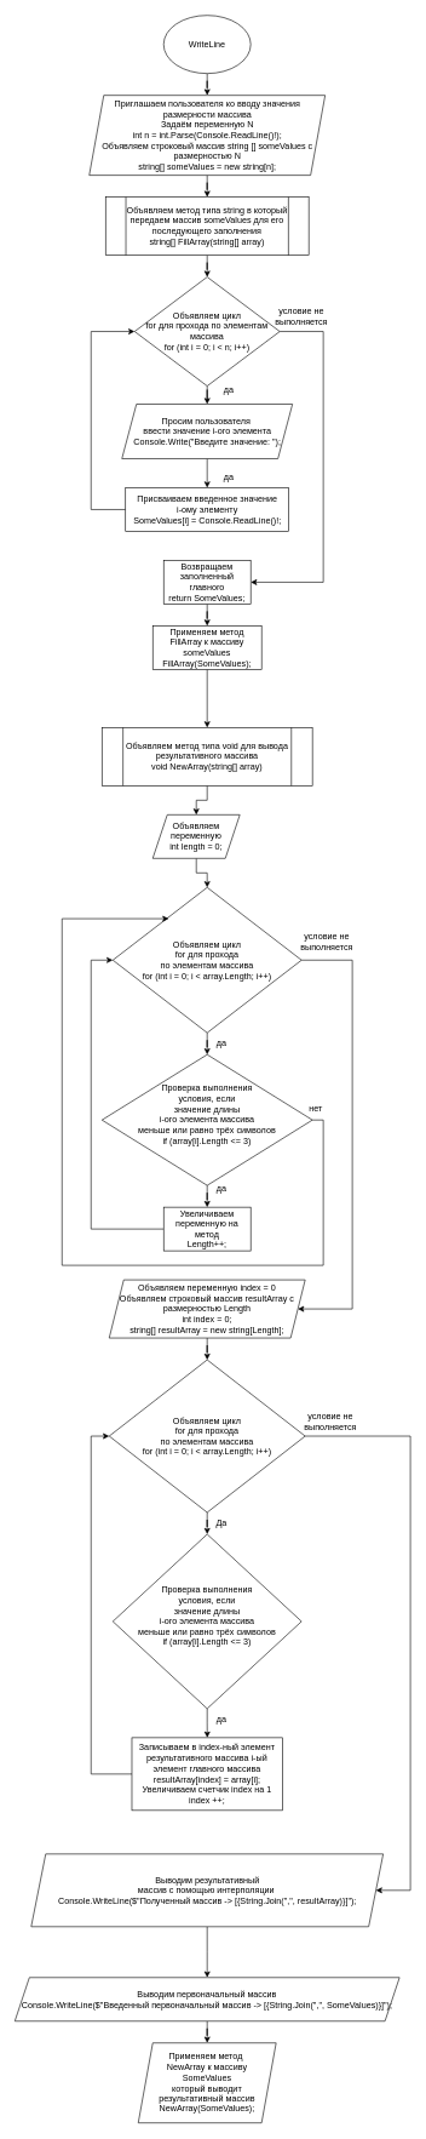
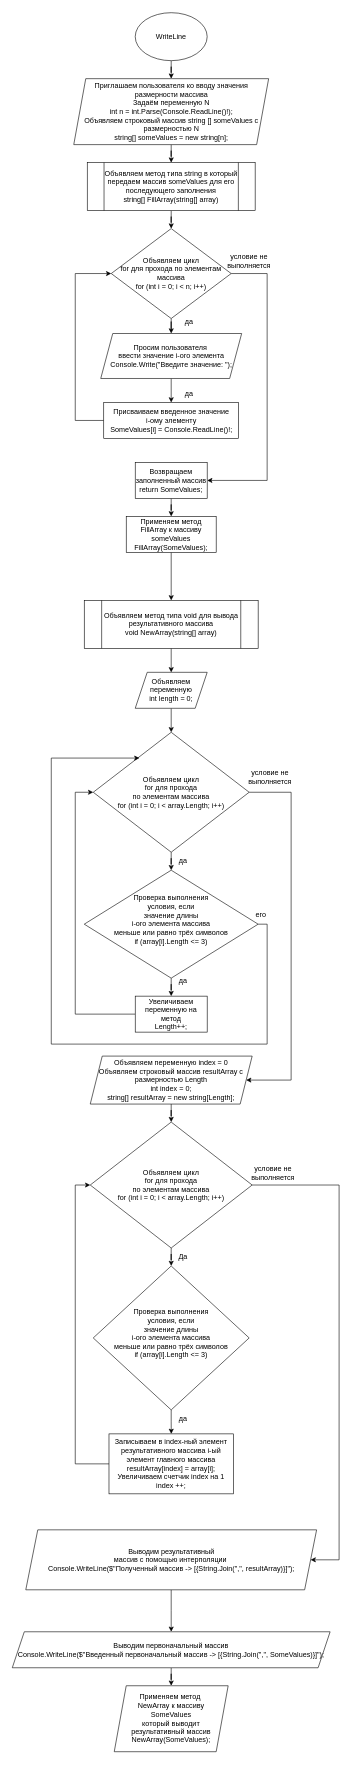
  <mxCell id="0" />
  <mxCell id="1" parent="0" />
  <mxCell id="2" value="" style="edgeStyle=orthogonalEdgeStyle;rounded=0;orthogonalLoop=1;jettySize=auto;html=1;" parent="1" source="3" target="5" edge="1"><mxGeometry relative="1" as="geometry" /></mxCell>
  <mxCell id="3" value="WriteLine" style="ellipse;whiteSpace=wrap;html=1;" parent="1" vertex="1"><mxGeometry x="225" y="20" width="120" height="80" as="geometry" /></mxCell>
  <mxCell id="4" value="" style="edgeStyle=orthogonalEdgeStyle;rounded=0;orthogonalLoop=1;jettySize=auto;html=1;" parent="1" source="5" target="7" edge="1"><mxGeometry relative="1" as="geometry" /></mxCell>
  <mxCell id="5" value="Приглашаем пользователя ко вводу значения размерности массива&lt;br&gt;Задаём переменную N&lt;br&gt;int n = int.Parse(Console.ReadLine()!);&lt;br&gt;Объявляем строковый массив string [] someValues с размерностью N&lt;br&gt;string[] someValues = new string[n];" style="shape=parallelogram;perimeter=parallelogramPerimeter;whiteSpace=wrap;html=1;fixedSize=1;" parent="1" vertex="1"><mxGeometry x="122.5" y="130" width="325" height="110" as="geometry" /></mxCell>
  <mxCell id="6" value="" style="edgeStyle=orthogonalEdgeStyle;rounded=0;orthogonalLoop=1;jettySize=auto;html=1;" parent="1" source="7" target="10" edge="1"><mxGeometry relative="1" as="geometry" /></mxCell>
  <mxCell id="7" value="Объявляем метод типа string в который передаем массив someValues для его последующего заполнения&lt;br&gt;string[] FillArray(string[] array)" style="shape=process;whiteSpace=wrap;html=1;backgroundOutline=1;" parent="1" vertex="1"><mxGeometry x="145" y="270" width="280" height="80" as="geometry" /></mxCell>
  <mxCell id="8" value="" style="edgeStyle=orthogonalEdgeStyle;rounded=0;orthogonalLoop=1;jettySize=auto;html=1;" parent="1" source="10" target="12" edge="1"><mxGeometry relative="1" as="geometry" /></mxCell>
  <mxCell id="9" value="" style="edgeStyle=orthogonalEdgeStyle;rounded=0;orthogonalLoop=1;jettySize=auto;html=1;" parent="1" source="10" target="18" edge="1"><mxGeometry relative="1" as="geometry"><Array as="points"><mxPoint x="445" y="455" /><mxPoint x="445" y="800" /></Array></mxGeometry></mxCell>
  <mxCell id="10" value="Объявляем цикл &lt;br&gt;for для прохода по элементам массива&lt;br&gt;for (int i = 0; i &amp;lt; n; i++)" style="rhombus;whiteSpace=wrap;html=1;" parent="1" vertex="1"><mxGeometry x="185" y="380" width="200" height="150" as="geometry" /></mxCell>
  <mxCell id="11" value="" style="edgeStyle=orthogonalEdgeStyle;rounded=0;orthogonalLoop=1;jettySize=auto;html=1;" parent="1" source="12" target="14" edge="1"><mxGeometry relative="1" as="geometry" /></mxCell>
  <mxCell id="12" value="Просим пользователя&amp;nbsp;&lt;br&gt;ввести значение i-ого элемента&lt;br&gt;Console.Write(&quot;Введите значение: &quot;);" style="shape=parallelogram;perimeter=parallelogramPerimeter;whiteSpace=wrap;html=1;fixedSize=1;" parent="1" vertex="1"><mxGeometry x="167.5" y="555" width="235" height="75" as="geometry" /></mxCell>
  <mxCell id="13" style="edgeStyle=orthogonalEdgeStyle;rounded=0;orthogonalLoop=1;jettySize=auto;html=1;entryX=0;entryY=0.5;entryDx=0;entryDy=0;" parent="1" source="14" target="10" edge="1"><mxGeometry relative="1" as="geometry"><Array as="points"><mxPoint x="125" y="700" /><mxPoint x="125" y="455" /></Array></mxGeometry></mxCell>
  <mxCell id="14" value="Присваиваем введенное значение&lt;br&gt;i-ому элементу&lt;br&gt;SomeValues[i] = Console.ReadLine()!;" style="whiteSpace=wrap;html=1;" parent="1" vertex="1"><mxGeometry x="172.5" y="670" width="225" height="60" as="geometry" /></mxCell>
  <mxCell id="15" value="да" style="text;html=1;strokeColor=none;fillColor=none;align=center;verticalAlign=middle;whiteSpace=wrap;rounded=0;" parent="1" vertex="1"><mxGeometry x="285" y="520" width="60" height="30" as="geometry" /></mxCell>
  <mxCell id="16" value="да" style="text;html=1;strokeColor=none;fillColor=none;align=center;verticalAlign=middle;whiteSpace=wrap;rounded=0;" parent="1" vertex="1"><mxGeometry x="285" y="640" width="60" height="30" as="geometry" /></mxCell>
  <mxCell id="17" value="" style="edgeStyle=orthogonalEdgeStyle;rounded=0;orthogonalLoop=1;jettySize=auto;html=1;" edge="1" parent="1" source="18" target="47"><mxGeometry relative="1" as="geometry" /></mxCell>
- <mxCell id="18" value="Возвращаем заполненный главного&lt;br&gt;return SomeValues;" style="whiteSpace=wrap;html=1;" parent="1" vertex="1"><mxGeometry x="225" y="770" width="120" height="60" as="geometry" /></mxCell>
+ <mxCell id="18" value="Возвращаем заполненный массив&lt;br&gt;return SomeValues;" style="whiteSpace=wrap;html=1;" parent="1" vertex="1"><mxGeometry x="225" y="770" width="120" height="60" as="geometry" /></mxCell>
  <mxCell id="19" value="условие не выполняется" style="text;html=1;strokeColor=none;fillColor=none;align=center;verticalAlign=middle;whiteSpace=wrap;rounded=0;" parent="1" vertex="1"><mxGeometry x="385" y="420" width="60" height="30" as="geometry" /></mxCell>
  <mxCell id="20" value="" style="edgeStyle=orthogonalEdgeStyle;rounded=0;orthogonalLoop=1;jettySize=auto;html=1;" parent="1" source="21" target="23" edge="1"><mxGeometry relative="1" as="geometry" /></mxCell>
  <mxCell id="21" value="Объявляем метод типа void для вывода результативного массива&lt;br&gt;void NewArray(string[] array)" style="shape=process;whiteSpace=wrap;html=1;backgroundOutline=1;" parent="1" vertex="1"><mxGeometry x="140" y="1000" width="290" height="80" as="geometry" /></mxCell>
  <mxCell id="22" value="" style="edgeStyle=orthogonalEdgeStyle;rounded=0;orthogonalLoop=1;jettySize=auto;html=1;" parent="1" source="23" target="26" edge="1"><mxGeometry relative="1" as="geometry" /></mxCell>
- <mxCell id="23" value="Объявляем переменную &lt;br&gt;int length = 0;" style="shape=parallelogram;perimeter=parallelogramPerimeter;whiteSpace=wrap;html=1;fixedSize=1;" parent="1" vertex="1"><mxGeometry x="210" y="1120" width="120" height="60" as="geometry" /></mxCell>
+ <mxCell id="23" value="Объявляем переменную &lt;br&gt;int length = 0;" style="shape=parallelogram;perimeter=parallelogramPerimeter;whiteSpace=wrap;html=1;fixedSize=1;" parent="1" vertex="1"><mxGeometry x="225" y="1120" width="120" height="60" as="geometry" /></mxCell>
  <mxCell id="24" value="" style="edgeStyle=orthogonalEdgeStyle;rounded=0;orthogonalLoop=1;jettySize=auto;html=1;" parent="1" source="26" target="29" edge="1"><mxGeometry relative="1" as="geometry" /></mxCell>
  <mxCell id="25" value="" style="edgeStyle=orthogonalEdgeStyle;rounded=0;orthogonalLoop=1;jettySize=auto;html=1;" edge="1" parent="1" source="26" target="36"><mxGeometry relative="1" as="geometry"><Array as="points"><mxPoint x="485" y="1320" /></Array></mxGeometry></mxCell>
  <mxCell id="26" value="Объявляем цикл &lt;br&gt;for для прохода &lt;br&gt;по элементам массива&lt;br&gt;for (int i = 0; i &amp;lt; array.Length; i++)" style="rhombus;whiteSpace=wrap;html=1;" parent="1" vertex="1"><mxGeometry x="155" y="1220" width="260" height="200" as="geometry" /></mxCell>
  <mxCell id="27" value="" style="edgeStyle=orthogonalEdgeStyle;rounded=0;orthogonalLoop=1;jettySize=auto;html=1;" parent="1" source="29" target="31" edge="1"><mxGeometry relative="1" as="geometry" /></mxCell>
  <mxCell id="28" style="edgeStyle=orthogonalEdgeStyle;rounded=0;orthogonalLoop=1;jettySize=auto;html=1;entryX=0.296;entryY=0.215;entryDx=0;entryDy=0;entryPerimeter=0;" edge="1" parent="1" source="29" target="26"><mxGeometry relative="1" as="geometry"><mxPoint x="-15" y="1380" as="targetPoint" /><Array as="points"><mxPoint x="445" y="1540" /><mxPoint x="445" y="1740" /><mxPoint x="85" y="1740" /><mxPoint x="85" y="1263" /></Array></mxGeometry></mxCell>
  <mxCell id="29" value="Проверка выполнения&lt;br&gt;условия, если&lt;br&gt;значение длины &lt;br&gt;i-ого элемента массива &lt;br&gt;меньше или равно трёх символов&lt;br&gt;if (array[i].Length &amp;lt;= 3)&lt;br&gt;&amp;nbsp;" style="rhombus;whiteSpace=wrap;html=1;" parent="1" vertex="1"><mxGeometry x="140" y="1450" width="290" height="180" as="geometry" /></mxCell>
  <mxCell id="30" style="edgeStyle=orthogonalEdgeStyle;rounded=0;orthogonalLoop=1;jettySize=auto;html=1;entryX=0;entryY=0.5;entryDx=0;entryDy=0;" edge="1" parent="1" source="31" target="26"><mxGeometry relative="1" as="geometry"><Array as="points"><mxPoint x="125" y="1690" /><mxPoint x="125" y="1320" /></Array></mxGeometry></mxCell>
  <mxCell id="31" value="Увеличиваем&lt;br style=&quot;border-color: var(--border-color);&quot;&gt;переменную на метод&lt;br&gt;Length++;" style="whiteSpace=wrap;html=1;" parent="1" vertex="1"><mxGeometry x="225" y="1660" width="120" height="60" as="geometry" /></mxCell>
  <mxCell id="32" value="да" style="text;html=1;strokeColor=none;fillColor=none;align=center;verticalAlign=middle;whiteSpace=wrap;rounded=0;" parent="1" vertex="1"><mxGeometry x="275" y="1420" width="60" height="30" as="geometry" /></mxCell>
  <mxCell id="33" value="да" style="text;html=1;strokeColor=none;fillColor=none;align=center;verticalAlign=middle;whiteSpace=wrap;rounded=0;" parent="1" vertex="1"><mxGeometry x="275" y="1620" width="60" height="30" as="geometry" /></mxCell>
- <mxCell id="34" value="нет" style="text;html=1;strokeColor=none;fillColor=none;align=center;verticalAlign=middle;whiteSpace=wrap;rounded=0;" vertex="1" parent="1"><mxGeometry x="405" y="1510" width="60" height="30" as="geometry" /></mxCell>
+ <mxCell id="34" value="его" style="text;html=1;strokeColor=none;fillColor=none;align=center;verticalAlign=middle;whiteSpace=wrap;rounded=0;" vertex="1" parent="1"><mxGeometry x="405" y="1510" width="60" height="30" as="geometry" /></mxCell>
  <mxCell id="35" value="" style="edgeStyle=orthogonalEdgeStyle;rounded=0;orthogonalLoop=1;jettySize=auto;html=1;" edge="1" parent="1" source="36" target="39"><mxGeometry relative="1" as="geometry" /></mxCell>
  <mxCell id="36" value="Объявляем переменную index = 0&lt;br&gt;Объявляем строковый массив resultArray с размерностью Length&lt;br&gt;int index = 0;&lt;br&gt;string[] resultArray = new string[Length];" style="shape=parallelogram;perimeter=parallelogramPerimeter;whiteSpace=wrap;html=1;fixedSize=1;" vertex="1" parent="1"><mxGeometry x="150" y="1760" width="270" height="80" as="geometry" /></mxCell>
  <mxCell id="37" value="" style="edgeStyle=orthogonalEdgeStyle;rounded=0;orthogonalLoop=1;jettySize=auto;html=1;" edge="1" parent="1" source="39" target="41"><mxGeometry relative="1" as="geometry" /></mxCell>
  <mxCell id="38" value="" style="edgeStyle=orthogonalEdgeStyle;rounded=0;orthogonalLoop=1;jettySize=auto;html=1;entryX=1;entryY=0.5;entryDx=0;entryDy=0;" edge="1" parent="1" source="39" target="51"><mxGeometry relative="1" as="geometry"><mxPoint x="365" y="2590" as="targetPoint" /><Array as="points"><mxPoint x="565" y="1975" /><mxPoint x="565" y="2600" /></Array></mxGeometry></mxCell>
  <mxCell id="39" value="Объявляем цикл&lt;br style=&quot;border-color: var(--border-color);&quot;&gt;for для прохода&lt;br style=&quot;border-color: var(--border-color);&quot;&gt;по элементам массива&lt;br style=&quot;border-color: var(--border-color);&quot;&gt;for (int i = 0; i &amp;lt; array.Length; i++)" style="rhombus;whiteSpace=wrap;html=1;" vertex="1" parent="1"><mxGeometry x="150" y="1870" width="270" height="210" as="geometry" /></mxCell>
  <mxCell id="40" value="" style="edgeStyle=orthogonalEdgeStyle;rounded=0;orthogonalLoop=1;jettySize=auto;html=1;" edge="1" parent="1" source="41" target="43"><mxGeometry relative="1" as="geometry" /></mxCell>
  <mxCell id="41" value="Проверка выполнения&lt;br style=&quot;border-color: var(--border-color);&quot;&gt;условия, если&lt;br style=&quot;border-color: var(--border-color);&quot;&gt;значение длины&lt;br style=&quot;border-color: var(--border-color);&quot;&gt;i-ого элемента массива&lt;br style=&quot;border-color: var(--border-color);&quot;&gt;меньше или равно трёх символов&lt;br style=&quot;border-color: var(--border-color);&quot;&gt;if (array[i].Length &amp;lt;= 3)&lt;br style=&quot;border-color: var(--border-color);&quot;&gt;&amp;nbsp;" style="rhombus;whiteSpace=wrap;html=1;" vertex="1" parent="1"><mxGeometry x="155" y="2110" width="260" height="240" as="geometry" /></mxCell>
  <mxCell id="42" style="edgeStyle=orthogonalEdgeStyle;rounded=0;orthogonalLoop=1;jettySize=auto;html=1;entryX=0;entryY=0.5;entryDx=0;entryDy=0;" edge="1" parent="1" source="43" target="39"><mxGeometry relative="1" as="geometry"><Array as="points"><mxPoint x="125" y="2440" /><mxPoint x="125" y="1975" /></Array></mxGeometry></mxCell>
  <mxCell id="43" value="Записываем в index-ный элемент результативного массива i-ый элемент главного массива&lt;br&gt;resultArray[index] = array[i];&lt;br&gt;Увеличиваем счетчик index на 1&lt;br&gt;index ++;" style="whiteSpace=wrap;html=1;" vertex="1" parent="1"><mxGeometry x="181.25" y="2390" width="207.5" height="100" as="geometry" /></mxCell>
  <mxCell id="44" value="Да" style="text;html=1;strokeColor=none;fillColor=none;align=center;verticalAlign=middle;whiteSpace=wrap;rounded=0;" vertex="1" parent="1"><mxGeometry x="275" y="2080" width="60" height="30" as="geometry" /></mxCell>
  <mxCell id="45" value="да" style="text;html=1;strokeColor=none;fillColor=none;align=center;verticalAlign=middle;whiteSpace=wrap;rounded=0;" vertex="1" parent="1"><mxGeometry x="275" y="2350" width="60" height="30" as="geometry" /></mxCell>
  <mxCell id="46" value="" style="edgeStyle=orthogonalEdgeStyle;rounded=0;orthogonalLoop=1;jettySize=auto;html=1;" edge="1" parent="1" source="47" target="21"><mxGeometry relative="1" as="geometry" /></mxCell>
  <mxCell id="47" value="Применяем метод FillArray к массиву someValues&lt;br&gt;FillArray(SomeValues);" style="whiteSpace=wrap;html=1;" vertex="1" parent="1"><mxGeometry x="210" y="860" width="150" height="60" as="geometry" /></mxCell>
  <mxCell id="48" value="условие не выполняется" style="text;html=1;strokeColor=none;fillColor=none;align=center;verticalAlign=middle;whiteSpace=wrap;rounded=0;" vertex="1" parent="1"><mxGeometry x="420" y="1280" width="60" height="30" as="geometry" /></mxCell>
  <mxCell id="49" value="условие не выполняется" style="text;html=1;strokeColor=none;fillColor=none;align=center;verticalAlign=middle;whiteSpace=wrap;rounded=0;" vertex="1" parent="1"><mxGeometry x="425" y="1940" width="60" height="30" as="geometry" /></mxCell>
  <mxCell id="50" value="" style="edgeStyle=orthogonalEdgeStyle;rounded=0;orthogonalLoop=1;jettySize=auto;html=1;" edge="1" parent="1" source="51"><mxGeometry relative="1" as="geometry"><mxPoint x="285" y="2720" as="targetPoint" /></mxGeometry></mxCell>
  <mxCell id="51" value="Выводим результативный &lt;br&gt;массив с помощью интерполяции&amp;nbsp;&lt;br&gt;Console.WriteLine($&quot;Полученный массив -&amp;gt; [{String.Join(&quot;,&quot;, resultArray)}]&quot;);" style="shape=parallelogram;perimeter=parallelogramPerimeter;whiteSpace=wrap;html=1;fixedSize=1;" vertex="1" parent="1"><mxGeometry x="42.5" y="2550" width="485" height="100" as="geometry" /></mxCell>
  <mxCell id="52" value="" style="edgeStyle=orthogonalEdgeStyle;rounded=0;orthogonalLoop=1;jettySize=auto;html=1;" edge="1" parent="1" source="53" target="54"><mxGeometry relative="1" as="geometry" /></mxCell>
  <mxCell id="53" value="Выводим первоначальный массив&lt;br&gt;Console.WriteLine($&quot;Введенный первоначальный массив -&amp;gt; [{String.Join(&quot;,&quot;, SomeValues)}]&quot;);" style="shape=parallelogram;perimeter=parallelogramPerimeter;whiteSpace=wrap;html=1;fixedSize=1;" vertex="1" parent="1"><mxGeometry x="20" y="2720" width="530" height="60" as="geometry" /></mxCell>
  <mxCell id="54" value="Применяем метод&amp;nbsp;&lt;br&gt;NewArray к массиву &lt;br&gt;SomeValues&lt;br&gt;который выводит результативный массив&lt;br&gt;NewArray(SomeValues);" style="shape=parallelogram;perimeter=parallelogramPerimeter;whiteSpace=wrap;html=1;fixedSize=1;" vertex="1" parent="1"><mxGeometry x="190" y="2810" width="190" height="110" as="geometry" /></mxCell>
